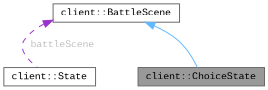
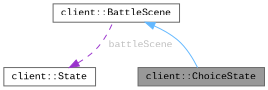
  digraph {
    fontname="Liberation Mono"
    node [color=gray40 fillcolor=white fontname="Liberation Mono" fontsize=10 shape=box style=filled]
    edge [dir=back fontname="Liberation Mono" fontsize=10 labelfontname=Helvetica labelfontsize=10]
    n1 [fillcolor=grey60 fontcolor=black height=0.2 label="client::ChoiceState" width=0.4]
    n2 [height=0.2 label="client::State" width=0.4]
    n3 [height=0.2 label="client::BattleScene" width=0.4]
    n3 -> n1 [color=steelblue1 style=solid]
-   n3 -> n2 [color=darkorchid3 fontcolor=grey label=" battleScene" style=dashed]
+   n2 -> n3 [color=darkorchid3 fontcolor=grey label=" battleScene" style=dashed]
  }
